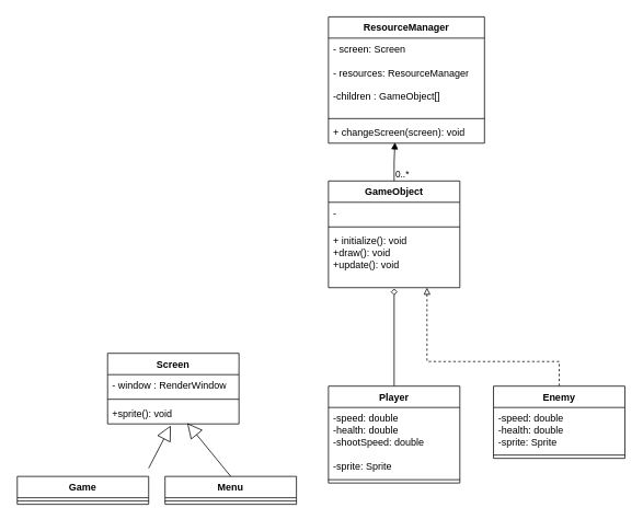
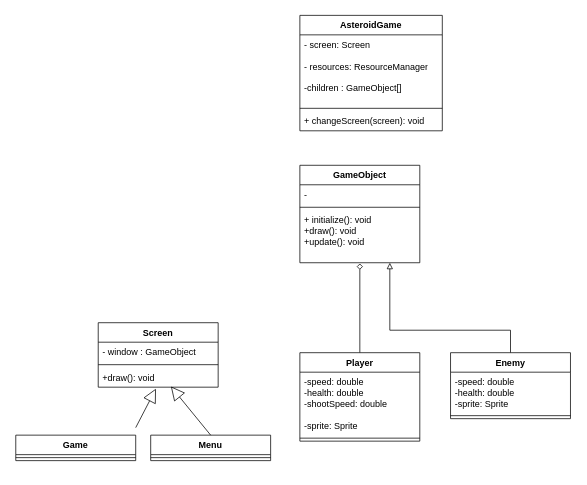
  <mxCell id="0" />
  <mxCell id="1" parent="0" />
- <mxCell id="2" value="&lt;div&gt;ResourceManager&lt;/div&gt;&lt;div&gt;&lt;br&gt;&lt;/div&gt;" style="swimlane;fontStyle=1;align=center;verticalAlign=top;childLayout=stackLayout;horizontal=1;startSize=26;horizontalStack=0;resizeParent=1;resizeParentMax=0;resizeLast=0;collapsible=1;marginBottom=0;whiteSpace=wrap;html=1;" parent="1" vertex="1"><mxGeometry x="399" y="20" width="190" height="154" as="geometry" /></mxCell>
+ <mxCell id="2" value="&lt;div&gt;AsteroidGame&lt;/div&gt;&lt;div&gt;&lt;br&gt;&lt;/div&gt;" style="swimlane;fontStyle=1;align=center;verticalAlign=top;childLayout=stackLayout;horizontal=1;startSize=26;horizontalStack=0;resizeParent=1;resizeParentMax=0;resizeLast=0;collapsible=1;marginBottom=0;whiteSpace=wrap;html=1;" parent="1" vertex="1"><mxGeometry x="399" y="20" width="190" height="154" as="geometry" /></mxCell>
  <mxCell id="3" value="&lt;div&gt;- screen: Screen&lt;/div&gt;&lt;div&gt;&lt;br&gt; &lt;/div&gt;&lt;div&gt;- resources: ResourceManager&lt;/div&gt;&lt;div&gt;&lt;br&gt;&lt;/div&gt;-children : GameObject[]" style="text;strokeColor=none;fillColor=none;align=left;verticalAlign=top;spacingLeft=4;spacingRight=4;overflow=hidden;rotatable=0;points=[[0,0.5],[1,0.5]];portConstraint=eastwest;whiteSpace=wrap;html=1;" parent="2" vertex="1"><mxGeometry y="26" width="190" height="94" as="geometry" /></mxCell>
  <mxCell id="4" value="" style="line;strokeWidth=1;fillColor=none;align=left;verticalAlign=middle;spacingTop=-1;spacingLeft=3;spacingRight=3;rotatable=0;labelPosition=right;points=[];portConstraint=eastwest;strokeColor=inherit;" parent="2" vertex="1"><mxGeometry y="120" width="190" height="8" as="geometry" /></mxCell>
  <mxCell id="5" value="&lt;div&gt;+ changeScreen(screen): void&lt;/div&gt;&lt;div&gt;&lt;br&gt;&lt;/div&gt;" style="text;strokeColor=none;fillColor=none;align=left;verticalAlign=top;spacingLeft=4;spacingRight=4;overflow=hidden;rotatable=0;points=[[0,0.5],[1,0.5]];portConstraint=eastwest;whiteSpace=wrap;html=1;" parent="2" vertex="1"><mxGeometry y="128" width="190" height="26" as="geometry" /></mxCell>
  <mxCell id="6" value="&lt;div&gt;Screen&lt;/div&gt;" style="swimlane;fontStyle=1;align=center;verticalAlign=top;childLayout=stackLayout;horizontal=1;startSize=26;horizontalStack=0;resizeParent=1;resizeParentMax=0;resizeLast=0;collapsible=1;marginBottom=0;whiteSpace=wrap;html=1;" parent="1" vertex="1"><mxGeometry x="130" y="430" width="160" height="86" as="geometry" /></mxCell>
- <mxCell id="7" value="- window : RenderWindow" style="text;strokeColor=none;fillColor=none;align=left;verticalAlign=top;spacingLeft=4;spacingRight=4;overflow=hidden;rotatable=0;points=[[0,0.5],[1,0.5]];portConstraint=eastwest;whiteSpace=wrap;html=1;" parent="6" vertex="1"><mxGeometry y="26" width="160" height="26" as="geometry" /></mxCell>
+ <mxCell id="7" value="- window : GameObject" style="text;strokeColor=none;fillColor=none;align=left;verticalAlign=top;spacingLeft=4;spacingRight=4;overflow=hidden;rotatable=0;points=[[0,0.5],[1,0.5]];portConstraint=eastwest;whiteSpace=wrap;html=1;" parent="6" vertex="1"><mxGeometry y="26" width="160" height="26" as="geometry" /></mxCell>
  <mxCell id="8" value="" style="line;strokeWidth=1;fillColor=none;align=left;verticalAlign=middle;spacingTop=-1;spacingLeft=3;spacingRight=3;rotatable=0;labelPosition=right;points=[];portConstraint=eastwest;strokeColor=inherit;" parent="6" vertex="1"><mxGeometry y="52" width="160" height="8" as="geometry" /></mxCell>
- <mxCell id="9" value="+sprite(): void" style="text;strokeColor=none;fillColor=none;align=left;verticalAlign=top;spacingLeft=4;spacingRight=4;overflow=hidden;rotatable=0;points=[[0,0.5],[1,0.5]];portConstraint=eastwest;whiteSpace=wrap;html=1;" parent="6" vertex="1"><mxGeometry y="60" width="160" height="26" as="geometry" /></mxCell>
+ <mxCell id="9" value="+draw(): void" style="text;strokeColor=none;fillColor=none;align=left;verticalAlign=top;spacingLeft=4;spacingRight=4;overflow=hidden;rotatable=0;points=[[0,0.5],[1,0.5]];portConstraint=eastwest;whiteSpace=wrap;html=1;" parent="6" vertex="1"><mxGeometry y="60" width="160" height="26" as="geometry" /></mxCell>
  <mxCell id="10" value="&lt;div&gt;Game&lt;/div&gt;&lt;div&gt;&lt;br&gt;&lt;/div&gt;" style="swimlane;fontStyle=1;align=center;verticalAlign=top;childLayout=stackLayout;horizontal=1;startSize=26;horizontalStack=0;resizeParent=1;resizeParentMax=0;resizeLast=0;collapsible=1;marginBottom=0;whiteSpace=wrap;html=1;" parent="1" vertex="1"><mxGeometry x="20" y="580" width="160" height="34" as="geometry" /></mxCell>
  <mxCell id="11" value="" style="line;strokeWidth=1;fillColor=none;align=left;verticalAlign=middle;spacingTop=-1;spacingLeft=3;spacingRight=3;rotatable=0;labelPosition=right;points=[];portConstraint=eastwest;strokeColor=inherit;" parent="10" vertex="1"><mxGeometry y="26" width="160" height="8" as="geometry" /></mxCell>
  <mxCell id="12" value="" style="endArrow=block;endSize=16;endFill=0;html=1;rounded=0;exitX=0.5;exitY=0;exitDx=0;exitDy=0;entryX=0.481;entryY=1.077;entryDx=0;entryDy=0;entryPerimeter=0;" parent="1" target="9" edge="1"><mxGeometry width="160" relative="1" as="geometry"><mxPoint x="180" y="570" as="sourcePoint" /><mxPoint x="580" y="480" as="targetPoint" /></mxGeometry></mxCell>
  <mxCell id="13" value="&lt;div&gt;Menu&lt;/div&gt;&lt;div&gt;&lt;br&gt;&lt;/div&gt;&lt;div&gt;&lt;br&gt;&lt;/div&gt;&lt;div&gt;&lt;br&gt;&lt;/div&gt;" style="swimlane;fontStyle=1;align=center;verticalAlign=top;childLayout=stackLayout;horizontal=1;startSize=26;horizontalStack=0;resizeParent=1;resizeParentMax=0;resizeLast=0;collapsible=1;marginBottom=0;whiteSpace=wrap;html=1;" parent="1" vertex="1"><mxGeometry x="200" y="580" width="160" height="34" as="geometry" /></mxCell>
  <mxCell id="14" value="" style="line;strokeWidth=1;fillColor=none;align=left;verticalAlign=middle;spacingTop=-1;spacingLeft=3;spacingRight=3;rotatable=0;labelPosition=right;points=[];portConstraint=eastwest;strokeColor=inherit;" parent="13" vertex="1"><mxGeometry y="26" width="160" height="8" as="geometry" /></mxCell>
  <mxCell id="15" value="" style="endArrow=block;endSize=16;endFill=0;html=1;rounded=0;exitX=0.5;exitY=0;exitDx=0;exitDy=0;entryX=0.606;entryY=0.962;entryDx=0;entryDy=0;entryPerimeter=0;" parent="1" source="13" target="9" edge="1"><mxGeometry width="160" relative="1" as="geometry"><mxPoint x="320" y="500" as="sourcePoint" /><mxPoint x="480" y="500" as="targetPoint" /></mxGeometry></mxCell>
  <mxCell id="16" value="&lt;div&gt;GameObject&lt;/div&gt;&lt;div&gt;&lt;br&gt;&lt;/div&gt;" style="swimlane;fontStyle=1;align=center;verticalAlign=top;childLayout=stackLayout;horizontal=1;startSize=26;horizontalStack=0;resizeParent=1;resizeParentMax=0;resizeLast=0;collapsible=1;marginBottom=0;whiteSpace=wrap;html=1;" parent="1" vertex="1"><mxGeometry x="399" y="220" width="160" height="130" as="geometry" /></mxCell>
  <mxCell id="17" value="-" style="text;strokeColor=none;fillColor=none;align=left;verticalAlign=top;spacingLeft=4;spacingRight=4;overflow=hidden;rotatable=0;points=[[0,0.5],[1,0.5]];portConstraint=eastwest;whiteSpace=wrap;html=1;" parent="16" vertex="1"><mxGeometry y="26" width="160" height="26" as="geometry" /></mxCell>
  <mxCell id="18" value="" style="line;strokeWidth=1;fillColor=none;align=left;verticalAlign=middle;spacingTop=-1;spacingLeft=3;spacingRight=3;rotatable=0;labelPosition=right;points=[];portConstraint=eastwest;strokeColor=inherit;" parent="16" vertex="1"><mxGeometry y="52" width="160" height="8" as="geometry" /></mxCell>
  <mxCell id="19" value="&lt;div&gt;+ initialize(): void&lt;br&gt;&lt;/div&gt;&lt;div&gt;+draw(): void&lt;/div&gt;+update(): void" style="text;strokeColor=none;fillColor=none;align=left;verticalAlign=top;spacingLeft=4;spacingRight=4;overflow=hidden;rotatable=0;points=[[0,0.5],[1,0.5]];portConstraint=eastwest;whiteSpace=wrap;html=1;" parent="16" vertex="1"><mxGeometry y="60" width="160" height="70" as="geometry" /></mxCell>
  <mxCell id="20" style="edgeStyle=orthogonalEdgeStyle;rounded=0;orthogonalLoop=1;jettySize=auto;html=1;entryX=0.5;entryY=1.014;entryDx=0;entryDy=0;entryPerimeter=0;horizontal=1;endArrow=diamond;endFill=0;" parent="1" source="21" target="19" edge="1"><mxGeometry relative="1" as="geometry" /></mxCell>
  <mxCell id="21" value="&lt;div&gt;Player&lt;/div&gt;&lt;div&gt;&lt;br&gt;&lt;/div&gt;" style="swimlane;fontStyle=1;align=center;verticalAlign=top;childLayout=stackLayout;horizontal=1;startSize=26;horizontalStack=0;resizeParent=1;resizeParentMax=0;resizeLast=0;collapsible=1;marginBottom=0;whiteSpace=wrap;html=1;" parent="1" vertex="1"><mxGeometry x="399" y="470" width="160" height="118" as="geometry" /></mxCell>
  <mxCell id="22" value="&lt;div&gt;-speed: double&lt;/div&gt;&lt;div&gt;-health: double&lt;/div&gt;&lt;div&gt;-shootSpeed: double&lt;/div&gt;&lt;div&gt;&lt;br&gt;&lt;/div&gt;-sprite: Sprite" style="text;strokeColor=none;fillColor=none;align=left;verticalAlign=top;spacingLeft=4;spacingRight=4;overflow=hidden;rotatable=0;points=[[0,0.5],[1,0.5]];portConstraint=eastwest;whiteSpace=wrap;html=1;" parent="21" vertex="1"><mxGeometry y="26" width="160" height="84" as="geometry" /></mxCell>
  <mxCell id="23" value="" style="line;strokeWidth=1;fillColor=none;align=left;verticalAlign=middle;spacingTop=-1;spacingLeft=3;spacingRight=3;rotatable=0;labelPosition=right;points=[];portConstraint=eastwest;strokeColor=inherit;" parent="21" vertex="1"><mxGeometry y="110" width="160" height="8" as="geometry" /></mxCell>
- <mxCell id="24" style="edgeStyle=orthogonalEdgeStyle;rounded=0;orthogonalLoop=1;jettySize=auto;html=1;entryX=0.75;entryY=1;entryDx=0;entryDy=0;endArrow=block;endFill=0;dashed=1;" parent="1" source="25" target="16" edge="1"><mxGeometry relative="1" as="geometry"><Array as="points"><mxPoint x="680" y="440" /><mxPoint x="519" y="440" /></Array></mxGeometry></mxCell>
+ <mxCell id="24" style="edgeStyle=orthogonalEdgeStyle;rounded=0;orthogonalLoop=1;jettySize=auto;html=1;entryX=0.75;entryY=1;entryDx=0;entryDy=0;endArrow=block;endFill=0;" parent="1" source="25" target="16" edge="1"><mxGeometry relative="1" as="geometry"><Array as="points"><mxPoint x="680" y="440" /><mxPoint x="519" y="440" /></Array></mxGeometry></mxCell>
  <mxCell id="25" value="&lt;div&gt;Enemy&lt;/div&gt;&lt;div&gt;&lt;br&gt;&lt;/div&gt;" style="swimlane;fontStyle=1;align=center;verticalAlign=top;childLayout=stackLayout;horizontal=1;startSize=26;horizontalStack=0;resizeParent=1;resizeParentMax=0;resizeLast=0;collapsible=1;marginBottom=0;whiteSpace=wrap;html=1;" parent="1" vertex="1"><mxGeometry x="600" y="470" width="160" height="88" as="geometry" /></mxCell>
  <mxCell id="26" value="&lt;div&gt;-speed: double&lt;/div&gt;&lt;div&gt;-health: double&lt;/div&gt;&lt;div&gt;-sprite: Sprite&lt;br&gt;&lt;/div&gt;" style="text;strokeColor=none;fillColor=none;align=left;verticalAlign=top;spacingLeft=4;spacingRight=4;overflow=hidden;rotatable=0;points=[[0,0.5],[1,0.5]];portConstraint=eastwest;whiteSpace=wrap;html=1;" parent="25" vertex="1"><mxGeometry y="26" width="160" height="54" as="geometry" /></mxCell>
  <mxCell id="27" value="" style="line;strokeWidth=1;fillColor=none;align=left;verticalAlign=middle;spacingTop=-1;spacingLeft=3;spacingRight=3;rotatable=0;labelPosition=right;points=[];portConstraint=eastwest;strokeColor=inherit;" parent="25" vertex="1"><mxGeometry y="80" width="160" height="8" as="geometry" /></mxCell>
- <mxCell id="28" value="" style="endArrow=block;endFill=1;html=1;edgeStyle=orthogonalEdgeStyle;align=left;verticalAlign=top;rounded=0;exitX=0.5;exitY=0;exitDx=0;exitDy=0;entryX=0.426;entryY=0.962;entryDx=0;entryDy=0;entryPerimeter=0;" parent="1" source="16" target="5" edge="1"><mxGeometry x="-1" relative="1" as="geometry"><mxPoint x="640" y="240" as="sourcePoint" /><mxPoint x="800" y="240" as="targetPoint" /></mxGeometry></mxCell>
- <mxCell id="29" value="&lt;div&gt;0..*&lt;/div&gt;" style="edgeLabel;resizable=0;html=1;align=left;verticalAlign=bottom;" parent="28" connectable="0" vertex="1"><mxGeometry x="-1" relative="1" as="geometry" /></mxCell>
